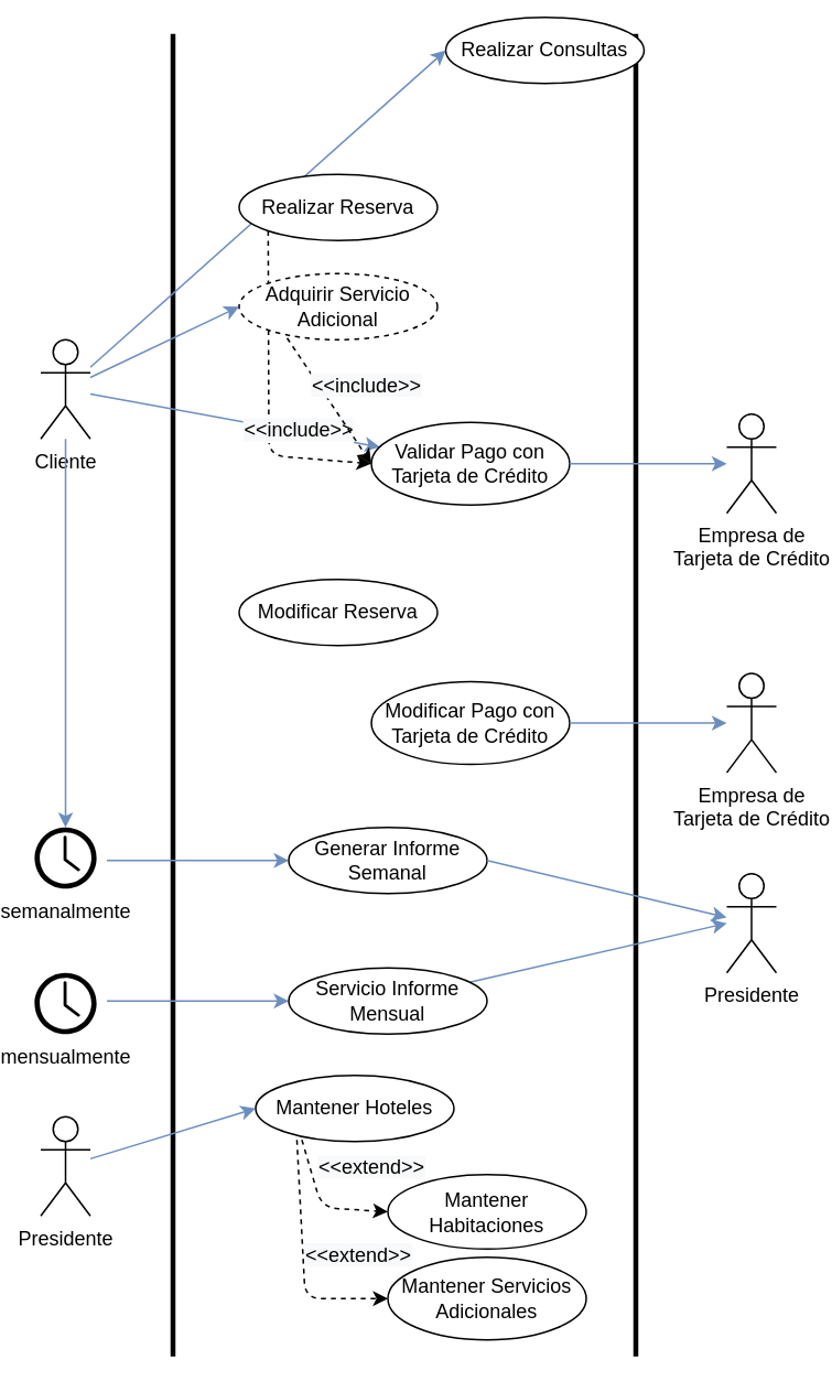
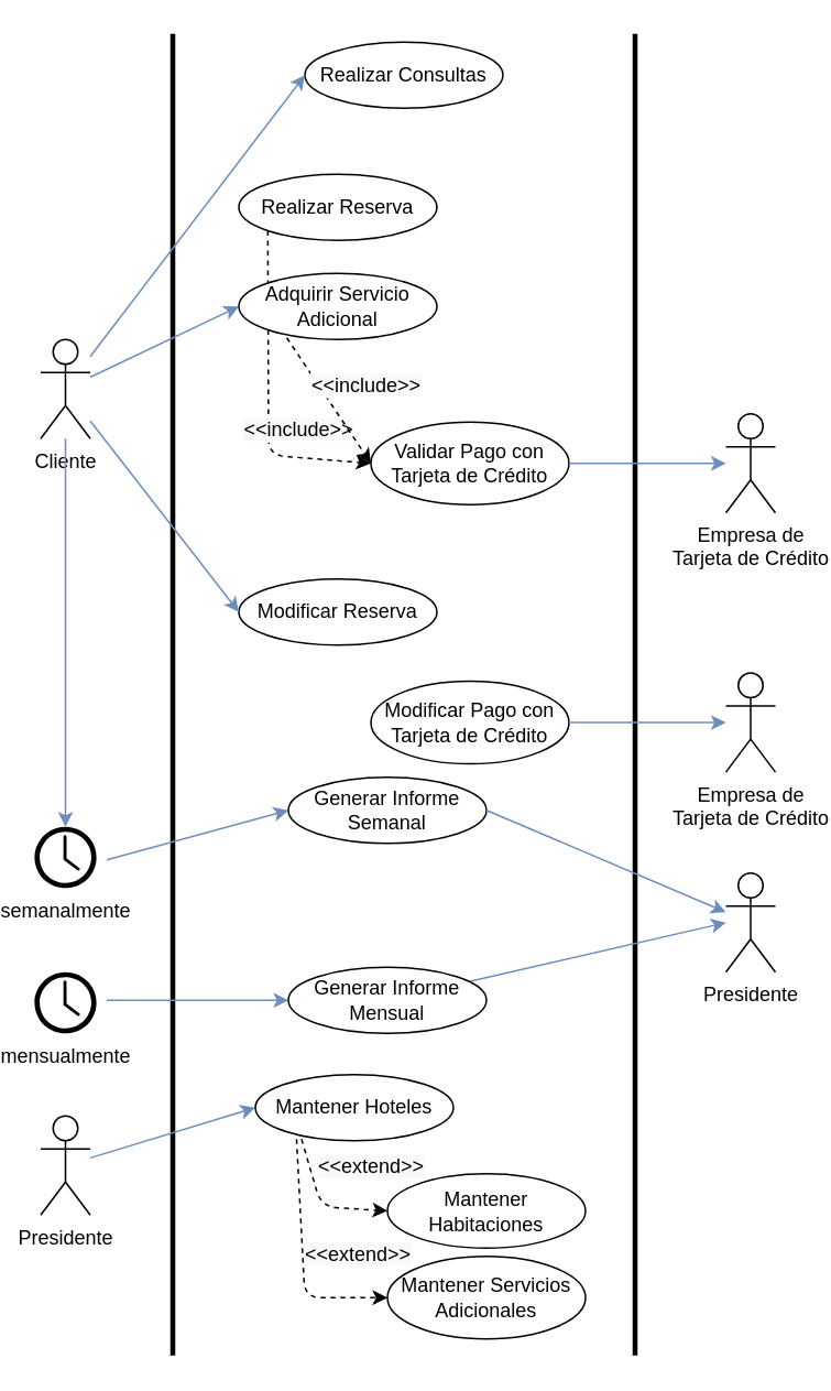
  <mxCell id="0" />
  <mxCell id="1" parent="0" />
  <mxCell id="2" value="" style="endArrow=none;html=1;strokeWidth=3;" parent="1" edge="1"><mxGeometry width="50" height="50" relative="1" as="geometry"><mxPoint x="104" y="820" as="sourcePoint" /><mxPoint x="104" y="20" as="targetPoint" /></mxGeometry></mxCell>
  <mxCell id="3" value="" style="endArrow=none;html=1;strokeWidth=3;" parent="1" edge="1"><mxGeometry width="50" height="50" relative="1" as="geometry"><mxPoint x="384" y="820" as="sourcePoint" /><mxPoint x="384" y="20" as="targetPoint" /></mxGeometry></mxCell>
  <mxCell id="4" style="edgeStyle=none;orthogonalLoop=1;jettySize=auto;html=1;strokeColor=#6c8ebf;strokeWidth=1;fillColor=#dae8fc;fontSize=14;entryX=0;entryY=0.5;entryDx=0;entryDy=0;" parent="1" source="5" target="17" edge="1"><mxGeometry relative="1" as="geometry"><mxPoint x="154" y="345" as="targetPoint" /></mxGeometry></mxCell>
  <mxCell id="5" value="Cliente" style="shape=umlActor;verticalLabelPosition=bottom;verticalAlign=top;html=1;outlineConnect=0;" parent="1" vertex="1"><mxGeometry x="24" y="205" width="30" height="60" as="geometry" /></mxCell>
- <mxCell id="6" value="Realizar Consultas" style="ellipse;whiteSpace=wrap;html=1;strokeWidth=1;fontSize=12;" parent="1" vertex="1"><mxGeometry x="269" y="10" width="120" height="40" as="geometry" /></mxCell>
+ <mxCell id="6" value="Realizar Consultas" style="ellipse;whiteSpace=wrap;html=1;strokeWidth=1;fontSize=12;" parent="1" vertex="1"><mxGeometry x="184" y="25" width="120" height="40" as="geometry" /></mxCell>
  <mxCell id="7" value="" style="endArrow=classic;html=1;strokeWidth=1;fontSize=14;fillColor=#dae8fc;strokeColor=#6c8ebf;entryX=0;entryY=0.5;entryDx=0;entryDy=0;" parent="1" source="5" target="6" edge="1"><mxGeometry width="50" height="50" relative="1" as="geometry"><mxPoint x="284" y="85" as="sourcePoint" /><mxPoint x="54" y="-35" as="targetPoint" /></mxGeometry></mxCell>
  <mxCell id="8" value="Realizar Reserva" style="ellipse;whiteSpace=wrap;html=1;strokeWidth=1;fontSize=12;" parent="1" vertex="1"><mxGeometry x="144" y="105" width="120" height="40" as="geometry" /></mxCell>
  <mxCell id="9" value="" style="endArrow=classic;html=1;strokeWidth=1;fontSize=14;fillColor=#dae8fc;strokeColor=#6c8ebf;" parent="1" source="5" target="33" edge="1"><mxGeometry width="50" height="50" relative="1" as="geometry"><mxPoint x="194" y="0" as="sourcePoint" /><mxPoint x="49" y="58.906" as="targetPoint" /></mxGeometry></mxCell>
  <mxCell id="10" value="Modificar Reserva" style="ellipse;whiteSpace=wrap;html=1;strokeWidth=1;fontSize=12;" parent="1" vertex="1"><mxGeometry x="144" y="350" width="120" height="40" as="geometry" /></mxCell>
- <mxCell id="11" value="" style="endArrow=classic;html=1;strokeWidth=1;fontSize=14;fillColor=#dae8fc;strokeColor=#6c8ebf;" parent="1" source="5" target="12" edge="1"><mxGeometry width="50" height="50" relative="1" as="geometry"><mxPoint x="49" y="63.125" as="sourcePoint" /><mxPoint x="194" y="45" as="targetPoint" /></mxGeometry></mxCell>
+ <mxCell id="11" value="" style="endArrow=classic;html=1;strokeWidth=1;fontSize=14;fillColor=#dae8fc;strokeColor=#6c8ebf;entryX=0;entryY=0.5;entryDx=0;entryDy=0;" parent="1" source="5" target="10" edge="1"><mxGeometry width="50" height="50" relative="1" as="geometry"><mxPoint x="49" y="63.125" as="sourcePoint" /><mxPoint x="194" y="45" as="targetPoint" /></mxGeometry></mxCell>
  <mxCell id="12" value="Validar Pago con Tarjeta de Crédito" style="ellipse;whiteSpace=wrap;html=1;strokeWidth=1;fontSize=12;" parent="1" vertex="1"><mxGeometry x="224" y="255" width="120" height="50" as="geometry" /></mxCell>
  <mxCell id="13" value="Empresa de&lt;br&gt;Tarjeta de Crédito" style="shape=umlActor;verticalLabelPosition=bottom;verticalAlign=top;html=1;outlineConnect=0;" parent="1" vertex="1"><mxGeometry x="439" y="406.89" width="30" height="60" as="geometry" /></mxCell>
  <mxCell id="14" value="" style="endArrow=classic;html=1;exitX=0;exitY=1;exitDx=0;exitDy=0;entryX=0;entryY=0.5;entryDx=0;entryDy=0;dashed=1;" parent="1" source="8" target="12" edge="1"><mxGeometry width="50" height="50" relative="1" as="geometry"><mxPoint x="161.574" y="149.142" as="sourcePoint" /><mxPoint x="234" y="205" as="targetPoint" /><Array as="points"><mxPoint x="162" y="275" /></Array></mxGeometry></mxCell>
  <mxCell id="15" value="&lt;span style=&quot;font-size: 12px ; background-color: rgb(248 , 249 , 250)&quot;&gt;&amp;lt;&amp;lt;include&amp;gt;&amp;gt;&lt;/span&gt;" style="edgeLabel;html=1;align=center;verticalAlign=middle;resizable=0;points=[];fontSize=14;" parent="14" vertex="1" connectable="0"><mxGeometry x="0.408" y="-1" relative="1" as="geometry"><mxPoint x="14.11" y="-18.19" as="offset" /></mxGeometry></mxCell>
  <mxCell id="16" value="" style="endArrow=classic;html=1;strokeWidth=1;fontSize=14;fillColor=#dae8fc;strokeColor=#6c8ebf;" parent="1" source="12" target="29" edge="1"><mxGeometry width="50" height="50" relative="1" as="geometry"><mxPoint x="39" y="142.5" as="sourcePoint" /><mxPoint x="144" y="195" as="targetPoint" /></mxGeometry></mxCell>
- <mxCell id="17" value="Adquirir Servicio&lt;br&gt;Adicional" style="ellipse;whiteSpace=wrap;html=1;strokeWidth=1;fontSize=12;dashed=1;" parent="1" vertex="1"><mxGeometry x="144" y="165" width="120" height="40" as="geometry" /></mxCell>
+ <mxCell id="17" value="Adquirir Servicio&lt;br&gt;Adicional" style="ellipse;whiteSpace=wrap;html=1;strokeWidth=1;fontSize=12;" parent="1" vertex="1"><mxGeometry x="144" y="165" width="120" height="40" as="geometry" /></mxCell>
  <mxCell id="18" style="edgeStyle=none;orthogonalLoop=1;jettySize=auto;html=1;strokeColor=#6c8ebf;strokeWidth=1;fillColor=#dae8fc;fontSize=14;entryX=0;entryY=0.5;entryDx=0;entryDy=0;" parent="1" target="20" edge="1"><mxGeometry relative="1" as="geometry"><mxPoint x="184" y="546.5" as="targetPoint" /><mxPoint x="64" y="605" as="sourcePoint" /></mxGeometry></mxCell>
  <mxCell id="19" style="edgeStyle=none;orthogonalLoop=1;jettySize=auto;html=1;strokeColor=#6c8ebf;strokeWidth=1;fillColor=#dae8fc;fontSize=14;entryX=0;entryY=0.5;entryDx=0;entryDy=0;" parent="1" source="20" target="31" edge="1"><mxGeometry relative="1" as="geometry" /></mxCell>
- <mxCell id="20" value="Servicio Informe&lt;br&gt;Mensual" style="ellipse;whiteSpace=wrap;html=1;strokeWidth=1;fontSize=12;" parent="1" vertex="1"><mxGeometry x="174" y="585" width="120" height="40" as="geometry" /></mxCell>
+ <mxCell id="20" value="Generar Informe&lt;br&gt;Mensual" style="ellipse;whiteSpace=wrap;html=1;strokeWidth=1;fontSize=12;" parent="1" vertex="1"><mxGeometry x="174" y="585" width="120" height="40" as="geometry" /></mxCell>
  <mxCell id="21" style="edgeStyle=none;orthogonalLoop=1;jettySize=auto;html=1;entryX=0;entryY=0.5;entryDx=0;entryDy=0;strokeColor=#6c8ebf;strokeWidth=1;fillColor=#dae8fc;fontSize=14;" parent="1" target="22" edge="1"><mxGeometry relative="1" as="geometry"><mxPoint x="64" y="520" as="sourcePoint" /></mxGeometry></mxCell>
- <mxCell id="22" value="Generar Informe&lt;br&gt;Semanal" style="ellipse;whiteSpace=wrap;html=1;strokeWidth=1;fontSize=12;" parent="1" vertex="1"><mxGeometry x="174" y="500" width="120" height="40" as="geometry" /></mxCell>
+ <mxCell id="22" value="Generar Informe&lt;br&gt;Semanal" style="ellipse;whiteSpace=wrap;html=1;strokeWidth=1;fontSize=12;" parent="1" vertex="1"><mxGeometry x="174" y="470" width="120" height="40" as="geometry" /></mxCell>
  <mxCell id="23" style="edgeStyle=none;orthogonalLoop=1;jettySize=auto;html=1;strokeColor=#6c8ebf;strokeWidth=1;fillColor=#dae8fc;fontSize=14;entryX=0;entryY=0.5;entryDx=0;entryDy=0;" parent="1" source="24" target="36" edge="1"><mxGeometry relative="1" as="geometry"><mxPoint x="54" y="716" as="sourcePoint" /><mxPoint x="154" y="716" as="targetPoint" /></mxGeometry></mxCell>
  <mxCell id="24" value="Presidente" style="shape=umlActor;verticalLabelPosition=bottom;verticalAlign=top;html=1;outlineConnect=0;" parent="1" vertex="1"><mxGeometry x="24" y="675" width="30" height="60" as="geometry" /></mxCell>
  <mxCell id="25" value="Modificar Pago con Tarjeta de Crédito" style="ellipse;whiteSpace=wrap;html=1;strokeWidth=1;fontSize=12;" parent="1" vertex="1"><mxGeometry x="224" y="411.89" width="120" height="50" as="geometry" /></mxCell>
  <mxCell id="26" value="" style="endArrow=classic;html=1;exitX=0.242;exitY=0.975;exitDx=0;exitDy=0;dashed=1;exitPerimeter=0;entryX=0;entryY=0.5;entryDx=0;entryDy=0;" parent="1" source="17" target="12" edge="1"><mxGeometry width="50" height="50" relative="1" as="geometry"><mxPoint x="181.96" y="355" as="sourcePoint" /><mxPoint x="234" y="389" as="targetPoint" /></mxGeometry></mxCell>
  <mxCell id="27" value="&lt;span style=&quot;font-size: 12px ; background-color: rgb(248 , 249 , 250)&quot;&gt;&amp;lt;&amp;lt;include&amp;gt;&amp;gt;&lt;/span&gt;" style="edgeLabel;html=1;align=center;verticalAlign=middle;resizable=0;points=[];fontSize=14;" parent="26" vertex="1" connectable="0"><mxGeometry x="0.362" y="2" relative="1" as="geometry"><mxPoint x="11.35" y="-22.59" as="offset" /></mxGeometry></mxCell>
  <mxCell id="28" style="edgeStyle=none;orthogonalLoop=1;jettySize=auto;html=1;exitX=1;exitY=0.5;exitDx=0;exitDy=0;strokeColor=#6c8ebf;strokeWidth=1;fillColor=#dae8fc;fontSize=14;" parent="1" source="25" target="13" edge="1"><mxGeometry relative="1" as="geometry"><mxPoint x="354" y="375.89" as="sourcePoint" /></mxGeometry></mxCell>
  <mxCell id="29" value="Empresa de&lt;br&gt;Tarjeta de Crédito" style="shape=umlActor;verticalLabelPosition=bottom;verticalAlign=top;html=1;outlineConnect=0;" parent="1" vertex="1"><mxGeometry x="439" y="250" width="30" height="60" as="geometry" /></mxCell>
  <mxCell id="30" value="mensualmente" style="pointerEvents=1;shadow=0;dashed=0;html=1;strokeColor=none;fillColor=#000000;labelPosition=center;verticalLabelPosition=bottom;verticalAlign=top;outlineConnect=0;align=center;shape=mxgraph.office.concepts.clock;" parent="1" vertex="1"><mxGeometry x="20.25" y="588" width="37.5" height="37" as="geometry" /></mxCell>
  <mxCell id="31" value="Presidente" style="shape=umlActor;verticalLabelPosition=bottom;verticalAlign=top;html=1;outlineConnect=0;" parent="1" vertex="1"><mxGeometry x="439" y="528" width="30" height="60" as="geometry" /></mxCell>
  <mxCell id="32" style="edgeStyle=none;orthogonalLoop=1;jettySize=auto;html=1;strokeColor=#6c8ebf;strokeWidth=1;fillColor=#dae8fc;fontSize=14;exitX=1;exitY=0.5;exitDx=0;exitDy=0;" parent="1" source="22" target="31" edge="1"><mxGeometry relative="1" as="geometry"><mxPoint x="304" y="615" as="sourcePoint" /><mxPoint x="449" y="615" as="targetPoint" /></mxGeometry></mxCell>
  <mxCell id="33" value="semanalmente" style="pointerEvents=1;shadow=0;dashed=0;html=1;strokeColor=none;fillColor=#000000;labelPosition=center;verticalLabelPosition=bottom;verticalAlign=top;outlineConnect=0;align=center;shape=mxgraph.office.concepts.clock;" parent="1" vertex="1"><mxGeometry x="20.25" y="500" width="37.5" height="37" as="geometry" /></mxCell>
  <mxCell id="34" value="Mantener Habitaciones" style="ellipse;whiteSpace=wrap;html=1;strokeWidth=1;fontSize=12;" vertex="1" parent="1"><mxGeometry x="234" y="710" width="120" height="45" as="geometry" /></mxCell>
  <mxCell id="35" value="Mantener Servicios Adicionales" style="ellipse;whiteSpace=wrap;html=1;strokeWidth=1;fontSize=12;" vertex="1" parent="1"><mxGeometry x="234" y="760" width="120" height="50" as="geometry" /></mxCell>
  <mxCell id="36" value="Mantener Hoteles" style="ellipse;whiteSpace=wrap;html=1;strokeWidth=1;fontSize=12;" vertex="1" parent="1"><mxGeometry x="154" y="650" width="120" height="40" as="geometry" /></mxCell>
  <mxCell id="37" value="" style="endArrow=classic;html=1;exitX=0.233;exitY=0.975;exitDx=0;exitDy=0;dashed=1;exitPerimeter=0;entryX=0;entryY=0.5;entryDx=0;entryDy=0;" edge="1" parent="1" source="36" target="34"><mxGeometry width="50" height="50" relative="1" as="geometry"><mxPoint x="173.04" y="740" as="sourcePoint" /><mxPoint x="224" y="816" as="targetPoint" /><Array as="points"><mxPoint x="194" y="730" /></Array></mxGeometry></mxCell>
  <mxCell id="38" value="&lt;span style=&quot;font-size: 12px ; background-color: rgb(248 , 249 , 250)&quot;&gt;&amp;lt;&amp;lt;extend&amp;gt;&amp;gt;&lt;/span&gt;" style="edgeLabel;html=1;align=center;verticalAlign=middle;resizable=0;points=[];fontSize=14;" vertex="1" connectable="0" parent="37"><mxGeometry x="0.362" y="2" relative="1" as="geometry"><mxPoint x="16.08" y="-23.87" as="offset" /></mxGeometry></mxCell>
  <mxCell id="39" value="" style="endArrow=classic;html=1;exitX=0.208;exitY=0.976;exitDx=0;exitDy=0;dashed=1;exitPerimeter=0;entryX=0;entryY=0.5;entryDx=0;entryDy=0;" edge="1" parent="1" source="36" target="35"><mxGeometry width="50" height="50" relative="1" as="geometry"><mxPoint x="191.96" y="699" as="sourcePoint" /><mxPoint x="244" y="742.5" as="targetPoint" /><Array as="points"><mxPoint x="184" y="785" /></Array></mxGeometry></mxCell>
  <mxCell id="40" value="&lt;span style=&quot;font-size: 12px ; background-color: rgb(248 , 249 , 250)&quot;&gt;&amp;lt;&amp;lt;extend&amp;gt;&amp;gt;&lt;/span&gt;" style="edgeLabel;html=1;align=center;verticalAlign=middle;resizable=0;points=[];fontSize=14;" vertex="1" connectable="0" parent="39"><mxGeometry x="0.362" y="2" relative="1" as="geometry"><mxPoint x="28.65" y="-25.71" as="offset" /></mxGeometry></mxCell>
